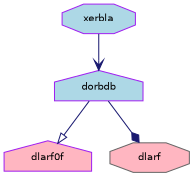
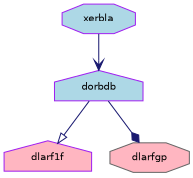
  digraph {
    rankdir=TB
    node [color=purple fillcolor=lightblue fontname=Helvetica fontsize=10 shape=house style=filled]
    edge [color=midnightblue fontname=Helvetica fontsize=10 labelfontname=Helvetica labelfontsize=10 style=solid]
    n1 [fontcolor=black height=0.2 label=dorbdb width=0.4]
-   n2 [fillcolor=lightpink height=0.2 label=dlarf0f width=0.4]
-   n3 [color=gray40 fillcolor=lightpink height=0.2 label=dlarf shape=octagon width=0.4]
+   n2 [fillcolor=lightpink height=0.2 label=dlarf1f width=0.4]
+   n3 [color=gray40 fillcolor=lightpink height=0.2 label=dlarfgp shape=octagon width=0.4]
    n4 [height=0.2 label=xerbla shape=octagon width=0.4]
    n1 -> n2 [arrowhead=onormal]
    n1 -> n3 [arrowhead=diamond]
    n4 -> n1 [arrowhead=vee]
  }
